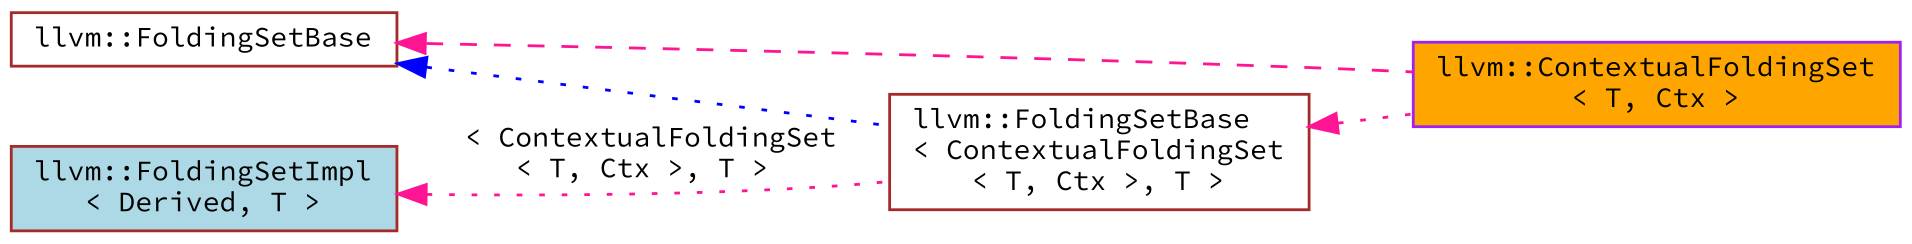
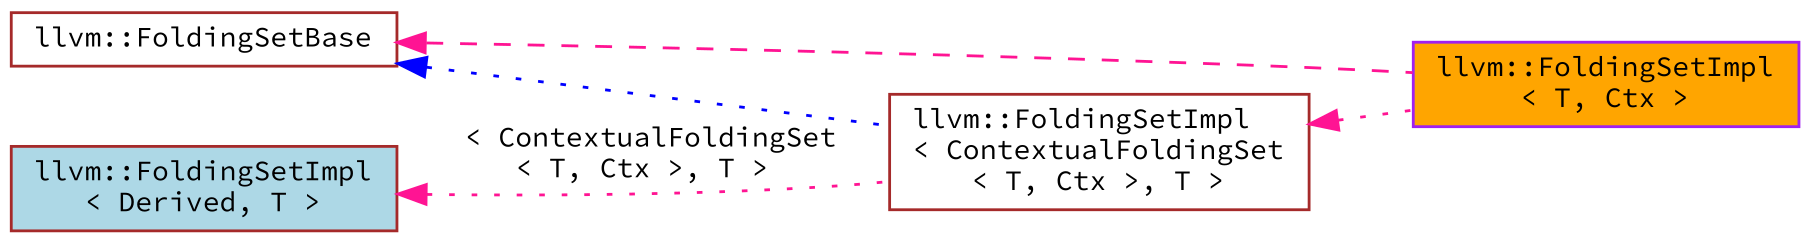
  digraph {
    fontname="Source Code Pro"
    rankdir=LR
    node [color=brown fillcolor=white fontname="Source Code Pro" fontsize=10 shape=record style=filled]
    edge [color=deeppink dir=back fontname="Source Code Pro" fontsize=10 labelfontname=Helvetica labelfontsize=10 style=dotted]
-   n1 [color=purple fillcolor=orange fontcolor=black height=0.2 label="llvm::ContextualFoldingSet\l\< T, Ctx \>" width=0.4]
-   n2 [height=0.2 label="llvm::FoldingSetBase\l\< ContextualFoldingSet\l\< T, Ctx \>, T \>" width=0.4]
+   n1 [color=purple fillcolor=orange fontcolor=black height=0.2 label="llvm::FoldingSetImpl\l\< T, Ctx \>" width=0.4]
+   n2 [height=0.2 label="llvm::FoldingSetImpl\l\< ContextualFoldingSet\l\< T, Ctx \>, T \>" width=0.4]
    n3 [height=0.2 label="llvm::FoldingSetBase" width=0.4]
    n4 [fillcolor=lightblue height=0.2 label="llvm::FoldingSetImpl\l\< Derived, T \>" width=0.4]
    n2 -> n1
    n3 -> n1 [style=dashed]
    n3 -> n2 [color=blue]
    n4 -> n2 [label=" \< ContextualFoldingSet\l\< T, Ctx \>, T \>"]
  }
